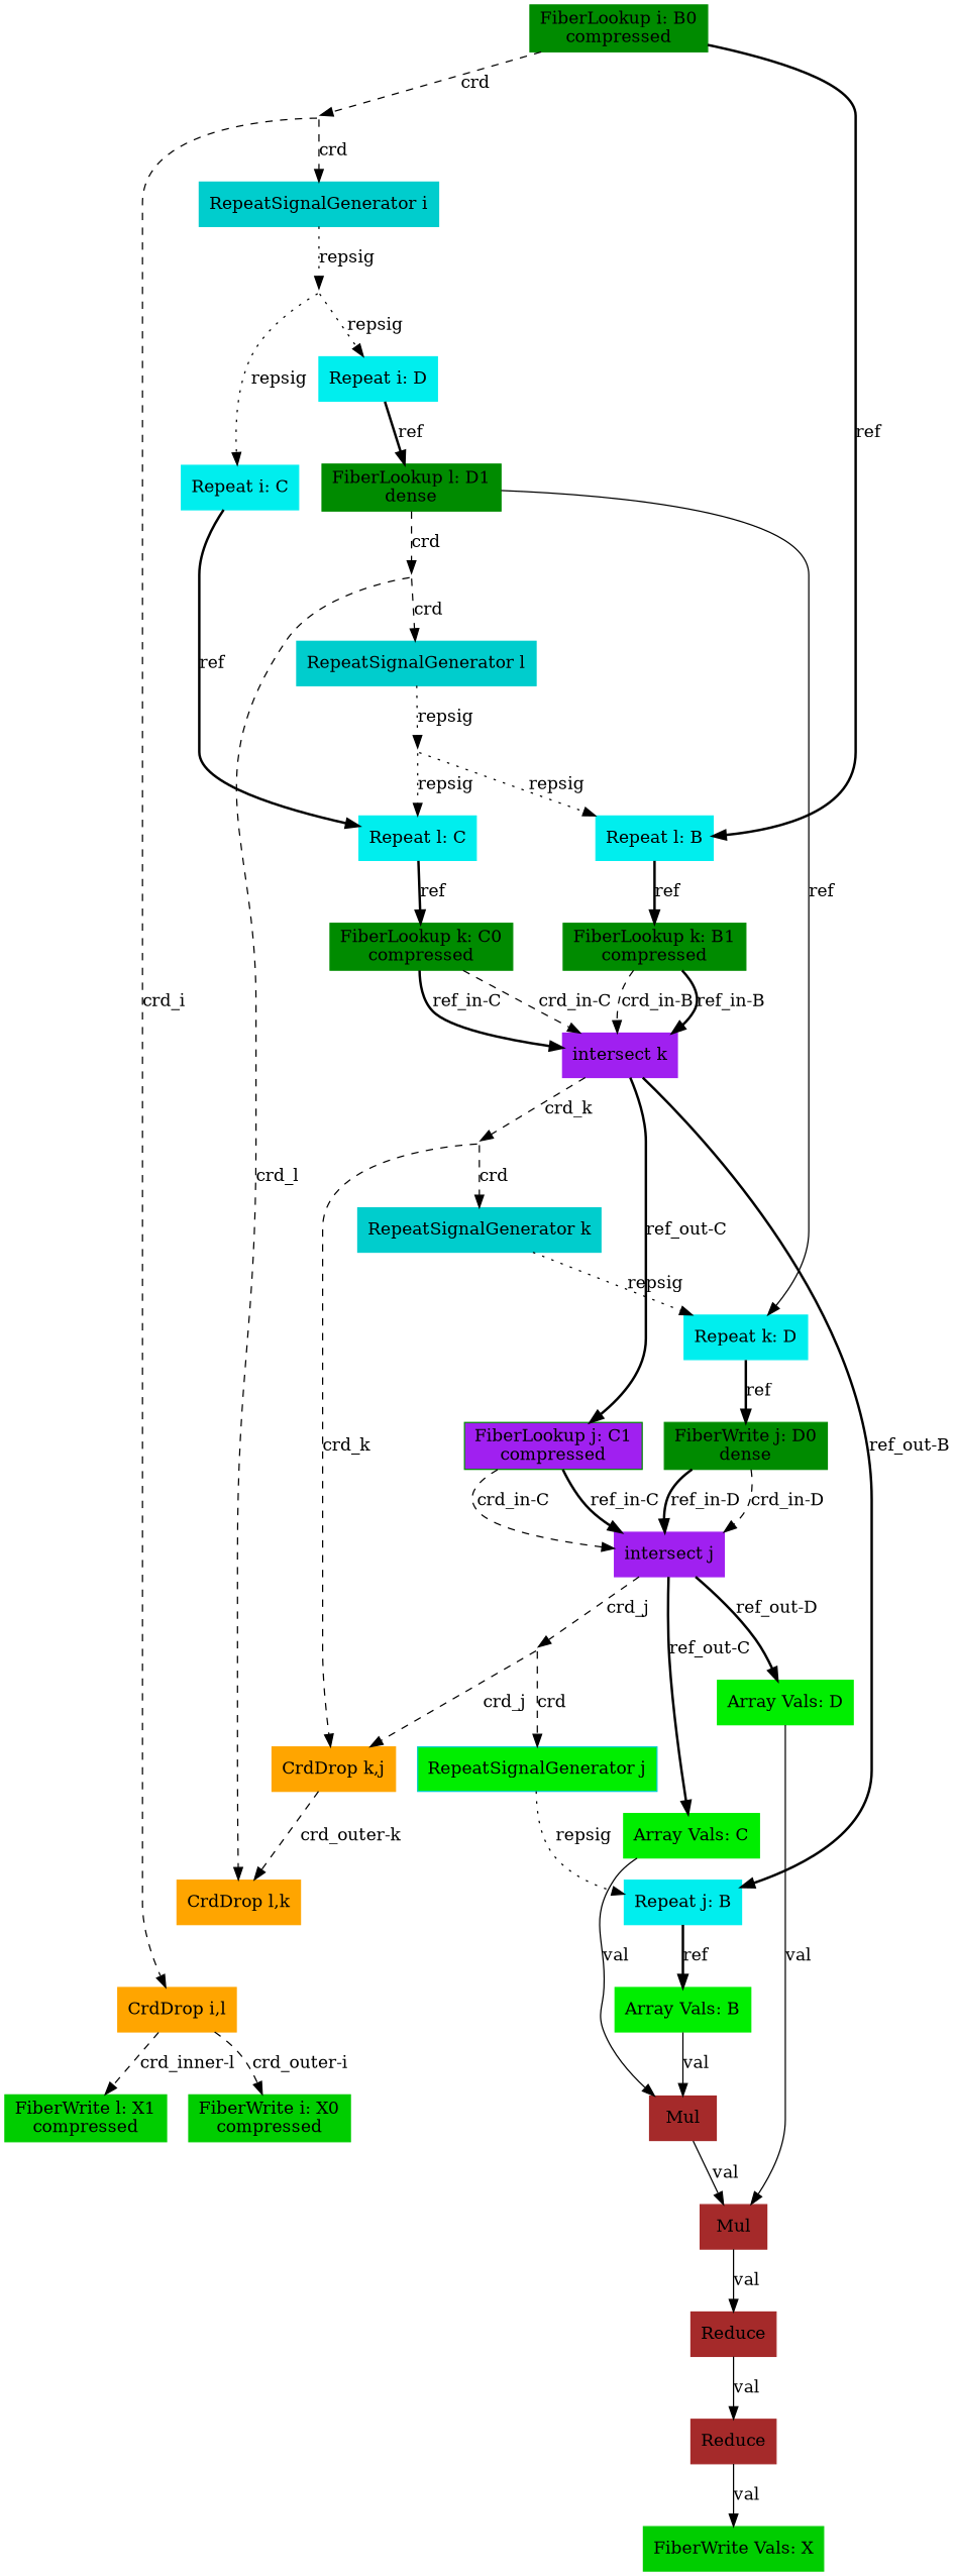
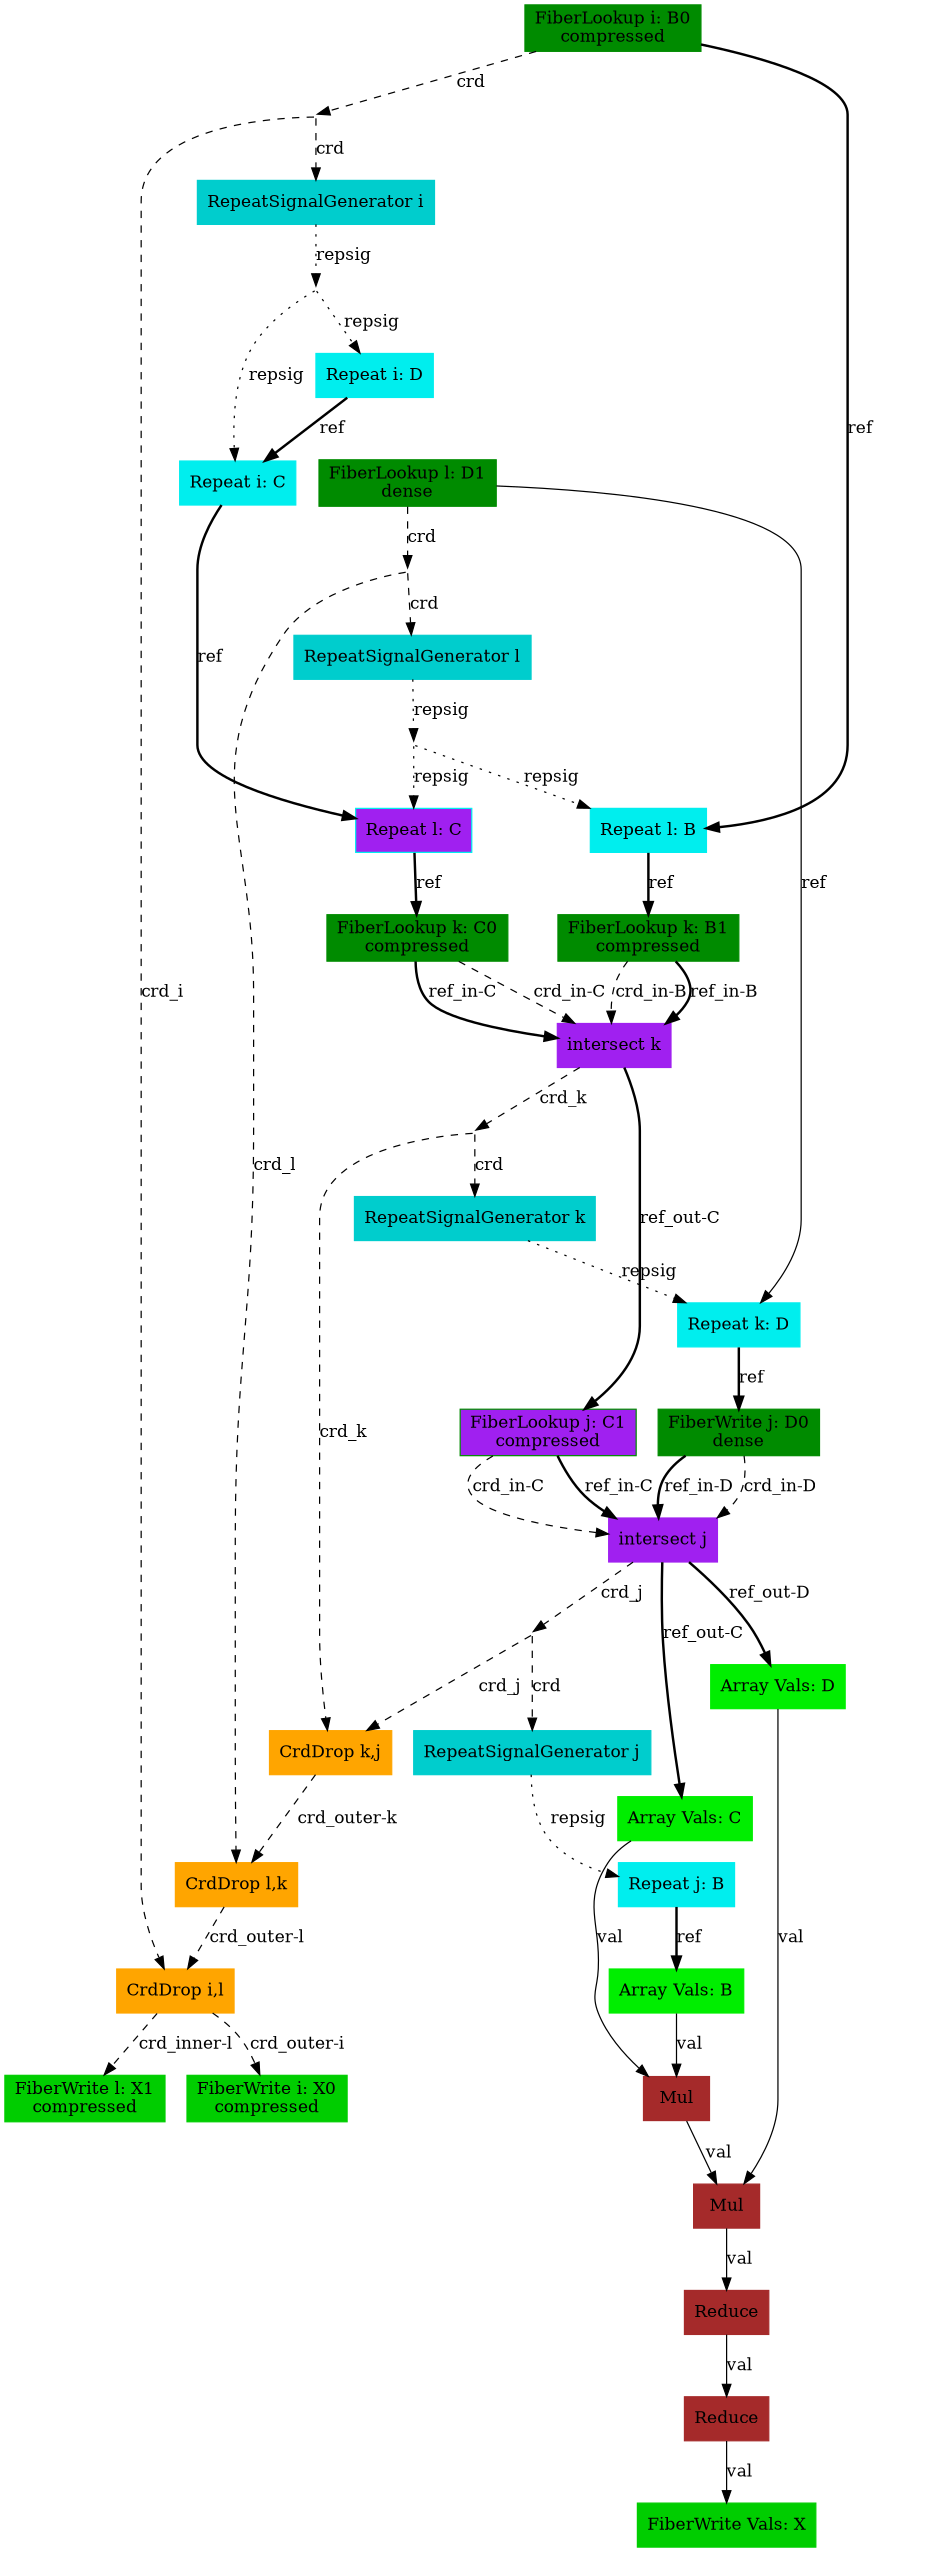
  digraph {
    node [shape=box style=filled type=fiberlookup]
    edge [style=dashed type=crd]
    n1 [color=green4 format=compressed index=i label="FiberLookup i: B0\ncompressed" root=true src=true tensor=B]
    37 [shape=point style=invis type=broadcast]
    n3 [color=cyan2 index=l label="Repeat l: B" root=false tensor=B type=repeat]
    n4 [color=orange inner=l label="CrdDrop i,l" outer=i type=crddrop]
    n5 [color=cyan3 index=i label="RepeatSignalGenerator i" type=repsiggen]
    n6 [color=green4 format=compressed index=k label="FiberLookup k: B1\ncompressed" root=false src=true tensor=B]
    n7 [color=green3 crdsize=B0_dim format=compressed index=i label="FiberWrite i: X0\ncompressed" segsize=2 sink=true tensor=X type=fiberwrite]
    n8 [color=green3 crdsize="B0_dim*D1_dim" format=compressed index=l label="FiberWrite l: X1\ncompressed" segsize="B0_dim+1" sink=true tensor=X type=fiberwrite]
    35 [shape=point style=invis type=broadcast]
    n10 [color=cyan2 index=i label="Repeat i: C" root=true tensor=C type=repeat]
    n11 [color=cyan2 index=i label="Repeat i: D" root=true tensor=D type=repeat]
-   n12 [color=cyan2 index=l label="Repeat l: C" root=false tensor=C type=repeat]
+   n12 [color=cyan2 index=l label="Repeat l: C" root=false tensor=C type=repeat fillcolor=purple]
    n13 [color=green4 format=dense index=l label="FiberLookup l: D1\ndense" root=false src=true tensor=D]
    n14 [color=green4 format=compressed index=k label="FiberLookup k: C0\ncompressed" root=false src=true tensor=C]
    n15 [color=purple index=k label="intersect k" type=intersect]
    23 [shape=point style=invis type=broadcast]
    n17 [color=cyan2 index=j label="Repeat j: B" root=false tensor=B type=repeat]
    n18 [color=green4 fillcolor=purple format=compressed index=j label="FiberLookup j: C1\ncompressed" root=false src=true tensor=C]
    n19 [color=orange inner=j label="CrdDrop k,j" outer=k type=crddrop]
    n20 [color=cyan3 index=k label="RepeatSignalGenerator k" type=repsiggen]
    n21 [color=green2 label="Array Vals: B" tensor=B type=arrayvals]
    n22 [color=purple index=j label="intersect j" type=intersect]
    n23 [color=orange inner=k label="CrdDrop l,k" outer=l type=crddrop]
    n24 [color=cyan2 index=k label="Repeat k: D" root=false tensor=D type=repeat]
    n25 [color=green4 format=dense index=j label="FiberWrite j: D0\ndense" root=false src=true tensor=D]
    17 [shape=point style=invis type=broadcast]
    n27 [color=green2 label="Array Vals: C" tensor=C type=arrayvals]
    n28 [color=green2 label="Array Vals: D" tensor=D type=arrayvals]
-   n29 [color=cyan3 index=j label="RepeatSignalGenerator j" type=repsiggen fillcolor=green2]
+   n29 [color=cyan3 index=j label="RepeatSignalGenerator j" type=repsiggen]
    n30 [color=brown label=Mul type=mul]
    n31 [color=brown label=Mul type=mul]
    n32 [color=brown label=Reduce type=reduce]
    n33 [color=brown label=Reduce type=reduce]
    n34 [color=green3 label="FiberWrite Vals: X" sink=true tensor=X type=fiberwrite]
    31 [shape=point style=invis type=broadcast]
    n36 [color=cyan3 index=l label="RepeatSignalGenerator l" type=repsiggen]
    29 [shape=point style=invis type=broadcast]
    n1 -> 37 [label=crd]
    n1 -> n3 [label=ref style=bold type=ref]
    37 -> n4 [label=crd_i]
    37 -> n5 [label=crd]
    n3 -> n6 [label=ref style=bold type=ref]
    n4 -> n7 [label="crd_outer-i"]
    n4 -> n8 [label="crd_inner-l"]
    n5 -> 35 [label=repsig style=dotted type=repsig]
    n6 -> n15 [label="crd_in-B"]
    n6 -> n15 [label="ref_in-B" style=bold type=ref]
    35 -> n10 [label=repsig style=dotted type=repsig]
    35 -> n11 [label=repsig style=dotted type=repsig]
    n10 -> n12 [label=ref style=bold type=ref]
-   n11 -> n13 [label=ref style=bold type=ref]
+   n11 -> n10 [label=ref style=bold type=ref]
    n12 -> n14 [label=ref style=bold type=ref]
    n13 -> n24 [label=ref style=solid type=ref]
    n13 -> 31 [label=crd]
    n14 -> n15 [label="crd_in-C"]
    n14 -> n15 [label="ref_in-C" style=bold type=ref]
    n15 -> 23 [label=crd_k]
-   n15 -> n17 [label="ref_out-B" style=bold type=ref]
    n15 -> n18 [label="ref_out-C" style=bold type=ref]
    23 -> n19 [label=crd_k]
    23 -> n20 [label=crd]
    n17 -> n21 [label=ref style=bold type=ref]
    n18 -> n22 [label="crd_in-C"]
    n18 -> n22 [label="ref_in-C" style=bold type=ref]
    n19 -> n23 [label="crd_outer-k"]
    n20 -> n24 [label=repsig style=dotted type=repsig]
    n21 -> n30 [label=val type=val style=""]
    n22 -> 17 [label=crd_j]
    n22 -> n27 [label="ref_out-C" style=bold type=ref]
    n22 -> n28 [label="ref_out-D" style=bold type=ref]
+   n23 -> n4 [label="crd_outer-l"]
    n24 -> n25 [label=ref style=bold type=ref]
    n25 -> n22 [label="crd_in-D"]
    n25 -> n22 [label="ref_in-D" style=bold type=ref]
    17 -> n19 [label=crd_j]
    17 -> n29 [label=crd]
    n27 -> n30 [label=val type=val style=""]
    n28 -> n31 [label=val type=val style=""]
    n29 -> n17 [label=repsig style=dotted type=repsig]
    n30 -> n31 [label=val type=val style=""]
    n31 -> n32 [label=val type=val style=""]
    n32 -> n33 [label=val type=val style=""]
    n33 -> n34 [label=val type=val style=""]
    31 -> n23 [label=crd_l]
    31 -> n36 [label=crd]
    n36 -> 29 [label=repsig style=dotted type=repsig]
    29 -> n3 [label=repsig style=dotted type=repsig]
    29 -> n12 [label=repsig style=dotted type=repsig]
  }
